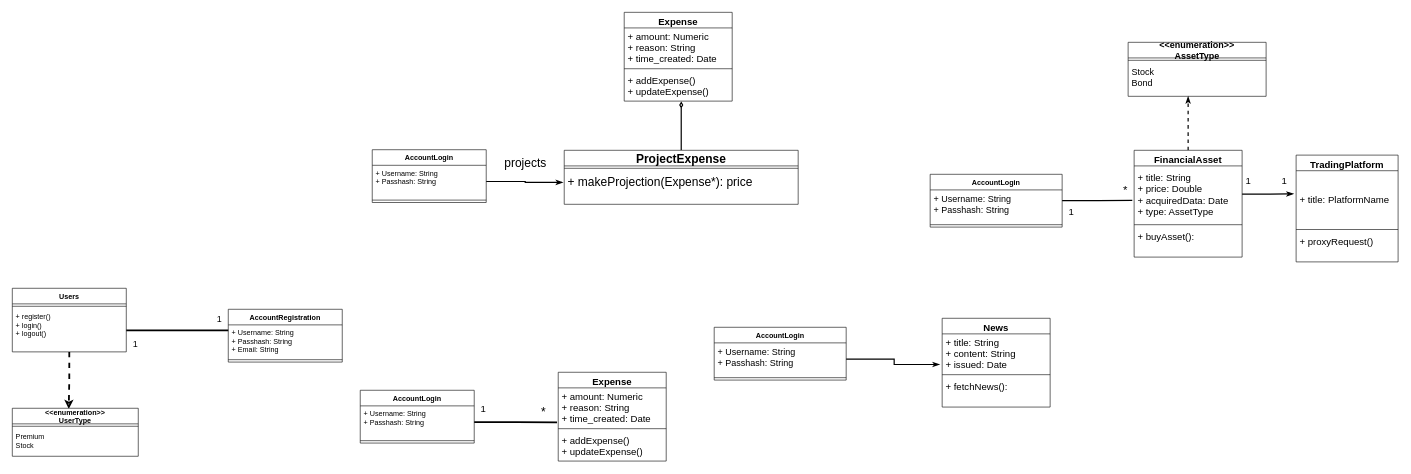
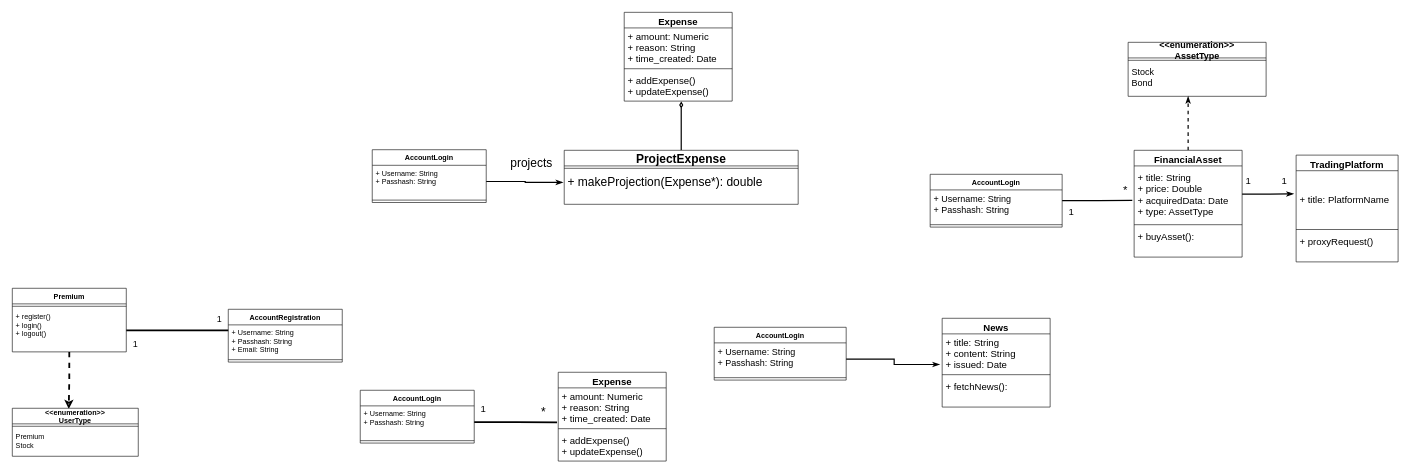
  <mxCell id="0" />
  <mxCell id="1" parent="0" />
  <mxCell id="2" style="edgeStyle=orthogonalEdgeStyle;rounded=0;jumpSize=14;orthogonalLoop=1;jettySize=auto;html=1;entryX=0.448;entryY=0.013;entryDx=0;entryDy=0;entryPerimeter=0;strokeWidth=3;fontSize=15;endArrow=classic;endFill=0;dashed=1;" edge="1" parent="1" source="3" target="11"><mxGeometry relative="1" as="geometry" /></mxCell>
- <mxCell id="3" value="Users" style="swimlane;fontStyle=1;align=center;verticalAlign=top;childLayout=stackLayout;horizontal=1;startSize=26;horizontalStack=0;resizeParent=1;resizeParentMax=0;resizeLast=0;collapsible=1;marginBottom=0;" vertex="1" parent="1"><mxGeometry x="20" y="480" width="190" height="106" as="geometry" /></mxCell>
+ <mxCell id="3" value="Premium" style="swimlane;fontStyle=1;align=center;verticalAlign=top;childLayout=stackLayout;horizontal=1;startSize=26;horizontalStack=0;resizeParent=1;resizeParentMax=0;resizeLast=0;collapsible=1;marginBottom=0;" vertex="1" parent="1"><mxGeometry x="20" y="480" width="190" height="106" as="geometry" /></mxCell>
  <mxCell id="4" value="" style="line;strokeWidth=1;fillColor=none;align=left;verticalAlign=middle;spacingTop=-1;spacingLeft=3;spacingRight=3;rotatable=0;labelPosition=right;points=[];portConstraint=eastwest;strokeColor=inherit;" vertex="1" parent="3"><mxGeometry y="26" width="190" height="8" as="geometry" /></mxCell>
  <mxCell id="5" value="+ register()&#10;+ login()&#10;+ logout()" style="text;strokeColor=none;fillColor=none;align=left;verticalAlign=top;spacingLeft=4;spacingRight=4;overflow=hidden;rotatable=0;points=[[0,0.5],[1,0.5]];portConstraint=eastwest;" vertex="1" parent="3"><mxGeometry y="34" width="190" height="72" as="geometry" /></mxCell>
  <mxCell id="6" value="AccountRegistration" style="swimlane;fontStyle=1;align=center;verticalAlign=top;childLayout=stackLayout;horizontal=1;startSize=26;horizontalStack=0;resizeParent=1;resizeParentMax=0;resizeLast=0;collapsible=1;marginBottom=0;" vertex="1" parent="1"><mxGeometry x="380" y="515" width="190" height="88" as="geometry" /></mxCell>
  <mxCell id="7" value="+ Username: String&#10;+ Passhash: String&#10;+ Email: String" style="text;strokeColor=none;fillColor=none;align=left;verticalAlign=top;spacingLeft=4;spacingRight=4;overflow=hidden;rotatable=0;points=[[0,0.5],[1,0.5]];portConstraint=eastwest;" vertex="1" parent="6"><mxGeometry y="26" width="190" height="54" as="geometry" /></mxCell>
  <mxCell id="8" value="" style="line;strokeWidth=1;fillColor=none;align=left;verticalAlign=middle;spacingTop=-1;spacingLeft=3;spacingRight=3;rotatable=0;labelPosition=right;points=[];portConstraint=eastwest;strokeColor=inherit;" vertex="1" parent="6"><mxGeometry y="80" width="190" height="8" as="geometry" /></mxCell>
  <mxCell id="9" style="edgeStyle=orthogonalEdgeStyle;rounded=0;jumpSize=14;orthogonalLoop=1;jettySize=auto;html=1;entryX=0;entryY=0.167;entryDx=0;entryDy=0;entryPerimeter=0;strokeWidth=3;endArrow=none;endFill=0;" edge="1" parent="1" source="5" target="7"><mxGeometry relative="1" as="geometry"><mxPoint x="300" y="550.016" as="targetPoint" /></mxGeometry></mxCell>
  <mxCell id="10" value="&lt;font style=&quot;font-size: 15px;&quot;&gt;1&lt;/font&gt;" style="text;html=1;align=center;verticalAlign=middle;resizable=0;points=[];autosize=1;strokeColor=none;fillColor=none;" vertex="1" parent="1"><mxGeometry x="210" y="558" width="30" height="30" as="geometry" /></mxCell>
  <mxCell id="11" value="&lt;&lt;enumeration&gt;&gt;&#10;UserType" style="swimlane;fontStyle=1;align=center;verticalAlign=middle;childLayout=stackLayout;horizontal=1;startSize=26;horizontalStack=0;resizeParent=1;resizeParentMax=0;resizeLast=0;collapsible=1;marginBottom=0;" vertex="1" parent="1"><mxGeometry x="20" y="680" width="210" height="80" as="geometry" /></mxCell>
  <mxCell id="12" value="" style="line;strokeWidth=1;fillColor=none;align=left;verticalAlign=middle;spacingTop=-1;spacingLeft=3;spacingRight=3;rotatable=0;labelPosition=right;points=[];portConstraint=eastwest;strokeColor=inherit;" vertex="1" parent="11"><mxGeometry y="26" width="210" height="8" as="geometry" /></mxCell>
  <mxCell id="13" value="Premium&#10;Stock" style="text;strokeColor=none;fillColor=none;align=left;verticalAlign=top;spacingLeft=4;spacingRight=4;overflow=hidden;rotatable=0;points=[[0,0.5],[1,0.5]];portConstraint=eastwest;" vertex="1" parent="11"><mxGeometry y="34" width="210" height="46" as="geometry" /></mxCell>
  <mxCell id="14" value="1" style="text;html=1;align=center;verticalAlign=middle;resizable=0;points=[];autosize=1;strokeColor=none;fillColor=none;fontSize=15;" vertex="1" parent="1"><mxGeometry x="350" y="515" width="30" height="30" as="geometry" /></mxCell>
  <mxCell id="15" value="AccountLogin" style="swimlane;fontStyle=1;align=center;verticalAlign=top;childLayout=stackLayout;horizontal=1;startSize=26;horizontalStack=0;resizeParent=1;resizeParentMax=0;resizeLast=0;collapsible=1;marginBottom=0;" vertex="1" parent="1"><mxGeometry x="600" y="650" width="190" height="88" as="geometry" /></mxCell>
  <mxCell id="16" value="+ Username: String&#10;+ Passhash: String" style="text;strokeColor=none;fillColor=none;align=left;verticalAlign=top;spacingLeft=4;spacingRight=4;overflow=hidden;rotatable=0;points=[[0,0.5],[1,0.5]];portConstraint=eastwest;" vertex="1" parent="15"><mxGeometry y="26" width="190" height="54" as="geometry" /></mxCell>
  <mxCell id="17" value="" style="line;strokeWidth=1;fillColor=none;align=left;verticalAlign=middle;spacingTop=-1;spacingLeft=3;spacingRight=3;rotatable=0;labelPosition=right;points=[];portConstraint=eastwest;strokeColor=inherit;" vertex="1" parent="15"><mxGeometry y="80" width="190" height="8" as="geometry" /></mxCell>
  <mxCell id="18" value="&lt;font style=&quot;font-size: 16px;&quot;&gt;1&lt;/font&gt;" style="text;html=1;align=center;verticalAlign=middle;resizable=0;points=[];autosize=1;strokeColor=none;fillColor=none;fontSize=15;" vertex="1" parent="1"><mxGeometry x="790" y="665" width="30" height="30" as="geometry" /></mxCell>
  <mxCell id="19" value="&lt;font style=&quot;font-size: 20px;&quot;&gt;*&lt;/font&gt;" style="text;html=1;align=center;verticalAlign=middle;resizable=0;points=[];autosize=1;strokeColor=none;fillColor=none;fontSize=15;" vertex="1" parent="1"><mxGeometry x="890" y="665" width="30" height="40" as="geometry" /></mxCell>
  <mxCell id="20" value="Expense" style="swimlane;fontStyle=1;align=center;verticalAlign=top;childLayout=stackLayout;horizontal=1;startSize=26;horizontalStack=0;resizeParent=1;resizeParentMax=0;resizeLast=0;collapsible=1;marginBottom=0;fontSize=16;" vertex="1" parent="1"><mxGeometry x="930" y="620" width="180" height="148" as="geometry" /></mxCell>
  <mxCell id="21" value="+ amount: Numeric&#10;+ reason: String&#10;+ time_created: Date" style="text;strokeColor=none;fillColor=none;align=left;verticalAlign=middle;spacingLeft=4;spacingRight=4;overflow=hidden;rotatable=0;points=[[0,0.5],[1,0.5]];portConstraint=eastwest;fontSize=16;" vertex="1" parent="20"><mxGeometry y="26" width="180" height="64" as="geometry" /></mxCell>
  <mxCell id="22" value="" style="line;strokeWidth=1;fillColor=none;align=left;verticalAlign=middle;spacingTop=-1;spacingLeft=3;spacingRight=3;rotatable=0;labelPosition=right;points=[];portConstraint=eastwest;strokeColor=inherit;fontSize=16;" vertex="1" parent="20"><mxGeometry y="90" width="180" height="8" as="geometry" /></mxCell>
  <mxCell id="23" value="+ addExpense()&#10;+ updateExpense()" style="text;strokeColor=none;fillColor=none;align=left;verticalAlign=top;spacingLeft=4;spacingRight=4;overflow=hidden;rotatable=0;points=[[0,0.5],[1,0.5]];portConstraint=eastwest;fontSize=16;" vertex="1" parent="20"><mxGeometry y="98" width="180" height="50" as="geometry" /></mxCell>
  <mxCell id="24" style="edgeStyle=orthogonalEdgeStyle;rounded=0;jumpSize=14;orthogonalLoop=1;jettySize=auto;html=1;entryX=-0.011;entryY=0.898;entryDx=0;entryDy=0;entryPerimeter=0;strokeWidth=3;fontSize=16;endArrow=none;endFill=0;" edge="1" parent="1" source="16" target="21"><mxGeometry relative="1" as="geometry" /></mxCell>
  <mxCell id="25" value="AccountLogin" style="swimlane;fontStyle=1;align=center;verticalAlign=top;childLayout=stackLayout;horizontal=1;startSize=26;horizontalStack=0;resizeParent=1;resizeParentMax=0;resizeLast=0;collapsible=1;marginBottom=0;" vertex="1" parent="1"><mxGeometry x="620" y="249" width="190" height="88" as="geometry" /></mxCell>
  <mxCell id="26" value="+ Username: String&#10;+ Passhash: String" style="text;strokeColor=none;fillColor=none;align=left;verticalAlign=top;spacingLeft=4;spacingRight=4;overflow=hidden;rotatable=0;points=[[0,0.5],[1,0.5]];portConstraint=eastwest;" vertex="1" parent="25"><mxGeometry y="26" width="190" height="54" as="geometry" /></mxCell>
  <mxCell id="27" value="" style="line;strokeWidth=1;fillColor=none;align=left;verticalAlign=middle;spacingTop=-1;spacingLeft=3;spacingRight=3;rotatable=0;labelPosition=right;points=[];portConstraint=eastwest;strokeColor=inherit;" vertex="1" parent="25"><mxGeometry y="80" width="190" height="8" as="geometry" /></mxCell>
  <mxCell id="28" style="edgeStyle=orthogonalEdgeStyle;rounded=0;jumpSize=14;orthogonalLoop=1;jettySize=auto;html=1;strokeWidth=2;fontSize=20;endArrow=diamondThin;endFill=0;entryX=0.528;entryY=1.01;entryDx=0;entryDy=0;entryPerimeter=0;" edge="1" parent="1" source="29" target="35"><mxGeometry relative="1" as="geometry"><mxPoint x="1205" y="305" as="targetPoint" /></mxGeometry></mxCell>
  <mxCell id="29" value="ProjectExpense" style="swimlane;fontStyle=1;align=center;verticalAlign=middle;childLayout=stackLayout;horizontal=1;startSize=26;horizontalStack=0;resizeParent=1;resizeParentMax=0;resizeLast=0;collapsible=1;marginBottom=0;fontSize=20;" vertex="1" parent="1"><mxGeometry x="940" y="250" width="390" height="90" as="geometry" /></mxCell>
  <mxCell id="30" value="" style="line;strokeWidth=1;fillColor=none;align=left;verticalAlign=middle;spacingTop=-1;spacingLeft=3;spacingRight=3;rotatable=0;labelPosition=right;points=[];portConstraint=eastwest;strokeColor=inherit;fontSize=20;" vertex="1" parent="29"><mxGeometry y="26" width="390" height="8" as="geometry" /></mxCell>
- <mxCell id="31" value="+ makeProjection(Expense*): price&#10;" style="text;strokeColor=none;fillColor=none;align=left;verticalAlign=top;spacingLeft=4;spacingRight=4;overflow=hidden;rotatable=0;points=[[0,0.5],[1,0.5]];portConstraint=eastwest;fontSize=20;" vertex="1" parent="29"><mxGeometry y="34" width="390" height="56" as="geometry" /></mxCell>
+ <mxCell id="31" value="+ makeProjection(Expense*): double&#10;" style="text;strokeColor=none;fillColor=none;align=left;verticalAlign=top;spacingLeft=4;spacingRight=4;overflow=hidden;rotatable=0;points=[[0,0.5],[1,0.5]];portConstraint=eastwest;fontSize=20;" vertex="1" parent="29"><mxGeometry y="34" width="390" height="56" as="geometry" /></mxCell>
  <mxCell id="32" value="Expense" style="swimlane;fontStyle=1;align=center;verticalAlign=top;childLayout=stackLayout;horizontal=1;startSize=26;horizontalStack=0;resizeParent=1;resizeParentMax=0;resizeLast=0;collapsible=1;marginBottom=0;fontSize=16;" vertex="1" parent="1"><mxGeometry x="1040" y="20" width="180" height="148" as="geometry" /></mxCell>
  <mxCell id="33" value="+ amount: Numeric&#10;+ reason: String&#10;+ time_created: Date" style="text;strokeColor=none;fillColor=none;align=left;verticalAlign=middle;spacingLeft=4;spacingRight=4;overflow=hidden;rotatable=0;points=[[0,0.5],[1,0.5]];portConstraint=eastwest;fontSize=16;" vertex="1" parent="32"><mxGeometry y="26" width="180" height="64" as="geometry" /></mxCell>
  <mxCell id="34" value="" style="line;strokeWidth=1;fillColor=none;align=left;verticalAlign=middle;spacingTop=-1;spacingLeft=3;spacingRight=3;rotatable=0;labelPosition=right;points=[];portConstraint=eastwest;strokeColor=inherit;fontSize=16;" vertex="1" parent="32"><mxGeometry y="90" width="180" height="8" as="geometry" /></mxCell>
  <mxCell id="35" value="+ addExpense()&#10;+ updateExpense()" style="text;strokeColor=none;fillColor=none;align=left;verticalAlign=top;spacingLeft=4;spacingRight=4;overflow=hidden;rotatable=0;points=[[0,0.5],[1,0.5]];portConstraint=eastwest;fontSize=16;" vertex="1" parent="32"><mxGeometry y="98" width="180" height="50" as="geometry" /></mxCell>
  <mxCell id="36" style="edgeStyle=orthogonalEdgeStyle;rounded=0;jumpSize=14;orthogonalLoop=1;jettySize=auto;html=1;entryX=-0.005;entryY=0.348;entryDx=0;entryDy=0;entryPerimeter=0;strokeWidth=2;fontSize=20;endArrow=classicThin;endFill=1;" edge="1" parent="1" source="26" target="31"><mxGeometry relative="1" as="geometry" /></mxCell>
- <mxCell id="37" value="projects" style="text;html=1;align=center;verticalAlign=middle;resizable=0;points=[];autosize=1;strokeColor=none;fillColor=none;fontSize=20;" vertex="1" parent="1"><mxGeometry x="830" y="250" width="90" height="40" as="geometry" /></mxCell>
+ <mxCell id="37" value="projects" style="text;html=1;align=center;verticalAlign=middle;resizable=0;points=[];autosize=1;strokeColor=none;fillColor=none;fontSize=20;" vertex="1" parent="1"><mxGeometry x="840" y="250" width="90" height="40" as="geometry" /></mxCell>
  <mxCell id="38" value="AccountLogin" style="swimlane;fontStyle=1;align=center;verticalAlign=top;childLayout=stackLayout;horizontal=1;startSize=26;horizontalStack=0;resizeParent=1;resizeParentMax=0;resizeLast=0;collapsible=1;marginBottom=0;" vertex="1" parent="1"><mxGeometry x="1190" y="545" width="220" height="88" as="geometry" /></mxCell>
  <mxCell id="39" value="+ Username: String&#10;+ Passhash: String" style="text;strokeColor=none;fillColor=none;align=left;verticalAlign=top;spacingLeft=4;spacingRight=4;overflow=hidden;rotatable=0;points=[[0,0.5],[1,0.5]];portConstraint=eastwest;fontSize=15;" vertex="1" parent="38"><mxGeometry y="26" width="220" height="54" as="geometry" /></mxCell>
  <mxCell id="40" value="" style="line;strokeWidth=1;fillColor=none;align=left;verticalAlign=middle;spacingTop=-1;spacingLeft=3;spacingRight=3;rotatable=0;labelPosition=right;points=[];portConstraint=eastwest;strokeColor=inherit;" vertex="1" parent="38"><mxGeometry y="80" width="220" height="8" as="geometry" /></mxCell>
  <mxCell id="41" value="News" style="swimlane;fontStyle=1;align=center;verticalAlign=top;childLayout=stackLayout;horizontal=1;startSize=26;horizontalStack=0;resizeParent=1;resizeParentMax=0;resizeLast=0;collapsible=1;marginBottom=0;fontSize=16;" vertex="1" parent="1"><mxGeometry x="1570" y="530" width="180" height="148" as="geometry" /></mxCell>
  <mxCell id="42" value="+ title: String&#10;+ content: String&#10;+ issued: Date" style="text;strokeColor=none;fillColor=none;align=left;verticalAlign=middle;spacingLeft=4;spacingRight=4;overflow=hidden;rotatable=0;points=[[0,0.5],[1,0.5]];portConstraint=eastwest;fontSize=16;" vertex="1" parent="41"><mxGeometry y="26" width="180" height="64" as="geometry" /></mxCell>
  <mxCell id="43" value="" style="line;strokeWidth=1;fillColor=none;align=left;verticalAlign=middle;spacingTop=-1;spacingLeft=3;spacingRight=3;rotatable=0;labelPosition=right;points=[];portConstraint=eastwest;strokeColor=inherit;fontSize=16;" vertex="1" parent="41"><mxGeometry y="90" width="180" height="8" as="geometry" /></mxCell>
  <mxCell id="44" value="+ fetchNews(): " style="text;strokeColor=none;fillColor=none;align=left;verticalAlign=top;spacingLeft=4;spacingRight=4;overflow=hidden;rotatable=0;points=[[0,0.5],[1,0.5]];portConstraint=eastwest;fontSize=16;" vertex="1" parent="41"><mxGeometry y="98" width="180" height="50" as="geometry" /></mxCell>
  <mxCell id="45" style="edgeStyle=orthogonalEdgeStyle;rounded=0;jumpSize=14;orthogonalLoop=1;jettySize=auto;html=1;entryX=-0.022;entryY=0.797;entryDx=0;entryDy=0;entryPerimeter=0;strokeWidth=2;fontSize=15;endArrow=classicThin;endFill=1;" edge="1" parent="1" source="39" target="42"><mxGeometry relative="1" as="geometry" /></mxCell>
  <mxCell id="46" value="&lt;&lt;enumeration&gt;&gt;&#10;AssetType" style="swimlane;fontStyle=1;align=center;verticalAlign=middle;childLayout=stackLayout;horizontal=1;startSize=26;horizontalStack=0;resizeParent=1;resizeParentMax=0;resizeLast=0;collapsible=1;marginBottom=0;fontSize=15;" vertex="1" parent="1"><mxGeometry x="1880" y="70" width="230" height="90" as="geometry"><mxRectangle x="1750" y="280" width="170" height="70" as="alternateBounds" /></mxGeometry></mxCell>
  <mxCell id="47" value="" style="line;strokeWidth=1;fillColor=none;align=left;verticalAlign=middle;spacingTop=-1;spacingLeft=3;spacingRight=3;rotatable=0;labelPosition=right;points=[];portConstraint=eastwest;strokeColor=inherit;fontSize=15;" vertex="1" parent="46"><mxGeometry y="26" width="230" height="8" as="geometry" /></mxCell>
  <mxCell id="48" value="Stock&#10;Bond" style="text;strokeColor=none;fillColor=none;align=left;verticalAlign=top;spacingLeft=4;spacingRight=4;overflow=hidden;rotatable=0;points=[[0,0.5],[1,0.5]];portConstraint=eastwest;fontSize=15;" vertex="1" parent="46"><mxGeometry y="34" width="230" height="56" as="geometry" /></mxCell>
  <mxCell id="49" style="edgeStyle=orthogonalEdgeStyle;rounded=0;jumpSize=14;orthogonalLoop=1;jettySize=auto;html=1;dashed=1;strokeWidth=2;fontSize=15;endArrow=classicThin;endFill=1;" edge="1" parent="1" source="50"><mxGeometry relative="1" as="geometry"><mxPoint x="1980" y="160" as="targetPoint" /></mxGeometry></mxCell>
  <mxCell id="50" value="FinancialAsset" style="swimlane;fontStyle=1;align=center;verticalAlign=top;childLayout=stackLayout;horizontal=1;startSize=26;horizontalStack=0;resizeParent=1;resizeParentMax=0;resizeLast=0;collapsible=1;marginBottom=0;fontSize=16;" vertex="1" parent="1"><mxGeometry x="1890" y="250" width="180" height="178" as="geometry" /></mxCell>
  <mxCell id="51" value="+ title: String&#10;+ price: Double&#10;+ acquiredData: Date&#10;+ type: AssetType" style="text;strokeColor=none;fillColor=none;align=left;verticalAlign=middle;spacingLeft=4;spacingRight=4;overflow=hidden;rotatable=0;points=[[0,0.5],[1,0.5]];portConstraint=eastwest;fontSize=16;" vertex="1" parent="50"><mxGeometry y="26" width="180" height="94" as="geometry" /></mxCell>
  <mxCell id="52" value="" style="line;strokeWidth=1;fillColor=none;align=left;verticalAlign=middle;spacingTop=-1;spacingLeft=3;spacingRight=3;rotatable=0;labelPosition=right;points=[];portConstraint=eastwest;strokeColor=inherit;fontSize=16;" vertex="1" parent="50"><mxGeometry y="120" width="180" height="8" as="geometry" /></mxCell>
  <mxCell id="53" value="+ buyAsset(): " style="text;strokeColor=none;fillColor=none;align=left;verticalAlign=top;spacingLeft=4;spacingRight=4;overflow=hidden;rotatable=0;points=[[0,0.5],[1,0.5]];portConstraint=eastwest;fontSize=16;" vertex="1" parent="50"><mxGeometry y="128" width="180" height="50" as="geometry" /></mxCell>
  <mxCell id="54" style="edgeStyle=orthogonalEdgeStyle;rounded=0;jumpSize=14;orthogonalLoop=1;jettySize=auto;html=1;entryX=-0.017;entryY=0.612;entryDx=0;entryDy=0;entryPerimeter=0;strokeWidth=2;fontSize=15;endArrow=none;endFill=0;" edge="1" parent="1" source="55" target="51"><mxGeometry relative="1" as="geometry" /></mxCell>
  <mxCell id="55" value="AccountLogin" style="swimlane;fontStyle=1;align=center;verticalAlign=top;childLayout=stackLayout;horizontal=1;startSize=26;horizontalStack=0;resizeParent=1;resizeParentMax=0;resizeLast=0;collapsible=1;marginBottom=0;" vertex="1" parent="1"><mxGeometry x="1550" y="290" width="220" height="88" as="geometry" /></mxCell>
  <mxCell id="56" value="+ Username: String&#10;+ Passhash: String" style="text;strokeColor=none;fillColor=none;align=left;verticalAlign=top;spacingLeft=4;spacingRight=4;overflow=hidden;rotatable=0;points=[[0,0.5],[1,0.5]];portConstraint=eastwest;fontSize=15;" vertex="1" parent="55"><mxGeometry y="26" width="220" height="54" as="geometry" /></mxCell>
  <mxCell id="57" value="" style="line;strokeWidth=1;fillColor=none;align=left;verticalAlign=middle;spacingTop=-1;spacingLeft=3;spacingRight=3;rotatable=0;labelPosition=right;points=[];portConstraint=eastwest;strokeColor=inherit;" vertex="1" parent="55"><mxGeometry y="80" width="220" height="8" as="geometry" /></mxCell>
  <mxCell id="58" value="&lt;font style=&quot;font-size: 16px;&quot;&gt;1&lt;/font&gt;" style="text;html=1;align=center;verticalAlign=middle;resizable=0;points=[];autosize=1;strokeColor=none;fillColor=none;fontSize=15;" vertex="1" parent="1"><mxGeometry x="1770" y="337" width="30" height="30" as="geometry" /></mxCell>
  <mxCell id="59" value="&lt;font style=&quot;font-size: 19px;&quot;&gt;*&lt;/font&gt;" style="text;html=1;align=center;verticalAlign=middle;resizable=0;points=[];autosize=1;strokeColor=none;fillColor=none;fontSize=15;" vertex="1" parent="1"><mxGeometry x="1860" y="297" width="30" height="40" as="geometry" /></mxCell>
  <mxCell id="60" value="TradingPlatform" style="swimlane;fontStyle=1;align=center;verticalAlign=top;childLayout=stackLayout;horizontal=1;startSize=26;horizontalStack=0;resizeParent=1;resizeParentMax=0;resizeLast=0;collapsible=1;marginBottom=0;fontSize=16;" vertex="1" parent="1"><mxGeometry x="2160" y="258" width="170" height="178" as="geometry" /></mxCell>
  <mxCell id="61" value="+ title: PlatformName" style="text;strokeColor=none;fillColor=none;align=left;verticalAlign=middle;spacingLeft=4;spacingRight=4;overflow=hidden;rotatable=0;points=[[0,0.5],[1,0.5]];portConstraint=eastwest;fontSize=16;" vertex="1" parent="60"><mxGeometry y="26" width="170" height="94" as="geometry" /></mxCell>
  <mxCell id="62" value="" style="line;strokeWidth=1;fillColor=none;align=left;verticalAlign=middle;spacingTop=-1;spacingLeft=3;spacingRight=3;rotatable=0;labelPosition=right;points=[];portConstraint=eastwest;strokeColor=inherit;fontSize=16;" vertex="1" parent="60"><mxGeometry y="120" width="170" height="8" as="geometry" /></mxCell>
  <mxCell id="63" value="+ proxyRequest()" style="text;strokeColor=none;fillColor=none;align=left;verticalAlign=top;spacingLeft=4;spacingRight=4;overflow=hidden;rotatable=0;points=[[0,0.5],[1,0.5]];portConstraint=eastwest;fontSize=16;" vertex="1" parent="60"><mxGeometry y="128" width="170" height="50" as="geometry" /></mxCell>
  <mxCell id="64" style="edgeStyle=orthogonalEdgeStyle;rounded=0;jumpSize=14;orthogonalLoop=1;jettySize=auto;html=1;entryX=-0.024;entryY=0.41;entryDx=0;entryDy=0;entryPerimeter=0;strokeWidth=2;fontSize=16;endArrow=classicThin;endFill=1;" edge="1" parent="1" source="51" target="61"><mxGeometry relative="1" as="geometry" /></mxCell>
  <mxCell id="65" value="1" style="text;html=1;align=center;verticalAlign=middle;resizable=0;points=[];autosize=1;strokeColor=none;fillColor=none;fontSize=16;" vertex="1" parent="1"><mxGeometry x="2065" y="285" width="30" height="30" as="geometry" /></mxCell>
  <mxCell id="66" value="1" style="text;html=1;align=center;verticalAlign=middle;resizable=0;points=[];autosize=1;strokeColor=none;fillColor=none;fontSize=16;" vertex="1" parent="1"><mxGeometry x="2125" y="285" width="30" height="30" as="geometry" /></mxCell>
